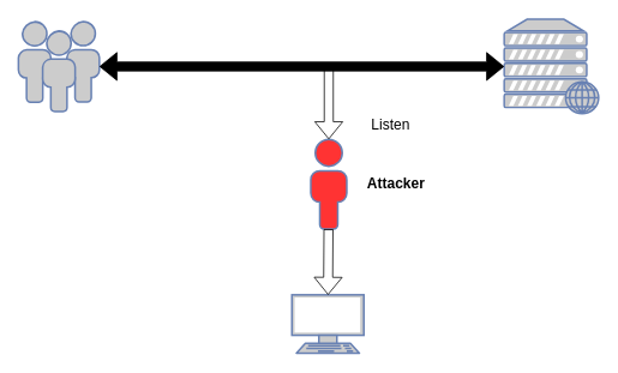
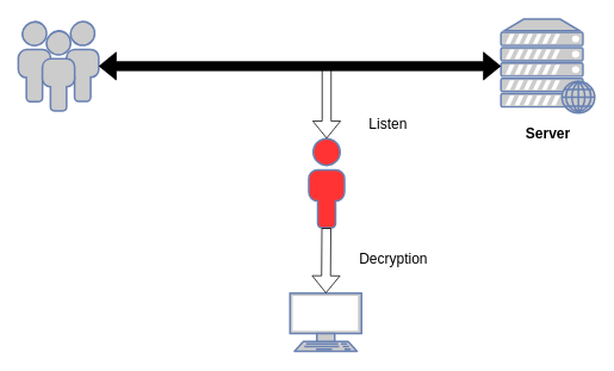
  <mxCell id="0" />
  <mxCell id="1" parent="0" />
  <mxCell id="2" value="" style="fontColor=#0066CC;verticalAlign=top;verticalLabelPosition=bottom;labelPosition=center;align=center;html=1;outlineConnect=0;fillColor=#CCCCCC;strokeColor=#6881B3;gradientColor=none;gradientDirection=north;strokeWidth=2;shape=mxgraph.networks.users;" parent="1" vertex="1"><mxGeometry x="20" y="23" width="90" height="100" as="geometry" /></mxCell>
  <mxCell id="3" value="" style="fontColor=#0066CC;verticalAlign=top;verticalLabelPosition=bottom;labelPosition=center;align=center;html=1;outlineConnect=0;fillColor=#CCCCCC;strokeColor=#6881B3;gradientColor=none;gradientDirection=north;strokeWidth=2;shape=mxgraph.networks.web_server;" parent="1" vertex="1"><mxGeometry x="560" y="20.5" width="105" height="105" as="geometry" /></mxCell>
  <mxCell id="4" value="" style="fontColor=#0066CC;verticalAlign=top;verticalLabelPosition=bottom;labelPosition=center;align=center;html=1;outlineConnect=0;fillColor=#CCCCCC;strokeColor=#6881B3;gradientColor=none;gradientDirection=north;strokeWidth=2;shape=mxgraph.networks.terminal;" parent="1" vertex="1"><mxGeometry x="324" y="327" width="80" height="65" as="geometry" /></mxCell>
  <mxCell id="5" value="" style="fontColor=#0066CC;verticalAlign=top;verticalLabelPosition=bottom;labelPosition=center;align=center;html=1;outlineConnect=0;fillColor=#FF3333;strokeColor=#6881B3;gradientColor=none;gradientDirection=north;strokeWidth=2;shape=mxgraph.networks.user_male;" parent="1" vertex="1"><mxGeometry x="345" y="154" width="40" height="100" as="geometry" /></mxCell>
  <mxCell id="6" value="" style="shape=flexArrow;endArrow=classic;startArrow=classic;html=1;fillColor=#000000;" parent="1" source="2" target="3" edge="1"><mxGeometry width="100" height="100" relative="1" as="geometry"><mxPoint x="190" y="153" as="sourcePoint" /><mxPoint x="290" y="53" as="targetPoint" /></mxGeometry></mxCell>
  <mxCell id="7" value="" style="shape=flexArrow;endArrow=classic;html=1;fillColor=none;" parent="1" source="5" target="4" edge="1"><mxGeometry width="50" height="50" relative="1" as="geometry"><mxPoint x="360" y="273" as="sourcePoint" /><mxPoint x="410" y="223" as="targetPoint" /></mxGeometry></mxCell>
  <mxCell id="8" value="" style="shape=flexArrow;endArrow=classic;html=1;fillColor=none;entryX=0.5;entryY=0;entryDx=0;entryDy=0;entryPerimeter=0;" parent="1" target="5" edge="1"><mxGeometry width="50" height="50" relative="1" as="geometry"><mxPoint x="365" y="73" as="sourcePoint" /><mxPoint x="410" y="223" as="targetPoint" /></mxGeometry></mxCell>
  <mxCell id="9" value="&lt;font style=&quot;font-size: 16px;&quot;&gt;Listen&lt;/font&gt;" style="text;html=1;strokeColor=none;fillColor=none;align=center;verticalAlign=middle;whiteSpace=wrap;rounded=0;" parent="1" vertex="1"><mxGeometry x="404" y="123" width="60" height="30" as="geometry" /></mxCell>
- <mxCell id="11" value="&lt;font style=&quot;font-size: 16px;&quot;&gt;Attacker&lt;/font&gt;" style="text;html=1;strokeColor=none;fillColor=none;align=center;verticalAlign=middle;whiteSpace=wrap;rounded=0;fontStyle=1" parent="1" vertex="1"><mxGeometry x="410" y="188" width="60" height="30" as="geometry" /></mxCell>
+ <mxCell id="10" value="&lt;font style=&quot;font-size: 16px;&quot;&gt;Decryption&lt;/font&gt;" style="text;html=1;strokeColor=none;fillColor=none;align=center;verticalAlign=middle;whiteSpace=wrap;rounded=0;" parent="1" vertex="1"><mxGeometry x="410" y="273" width="60" height="30" as="geometry" /></mxCell>
+ <mxCell id="12" value="&lt;font style=&quot;font-size: 16px;&quot;&gt;Server&lt;/font&gt;" style="text;html=1;strokeColor=none;fillColor=none;align=center;verticalAlign=middle;whiteSpace=wrap;rounded=0;fontStyle=1" parent="1" vertex="1"><mxGeometry x="582.5" y="133" width="60" height="30" as="geometry" /></mxCell>
